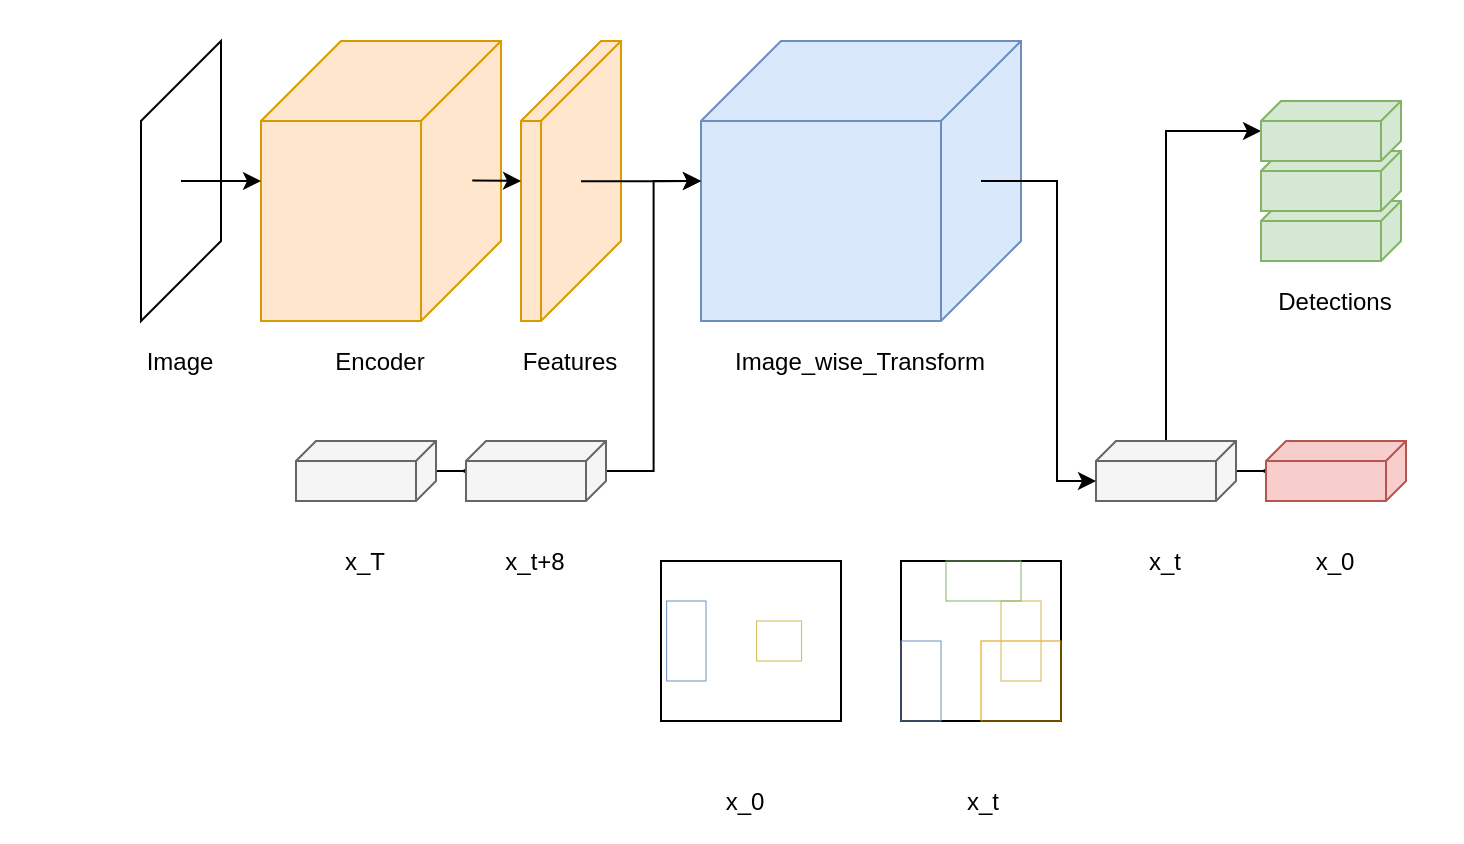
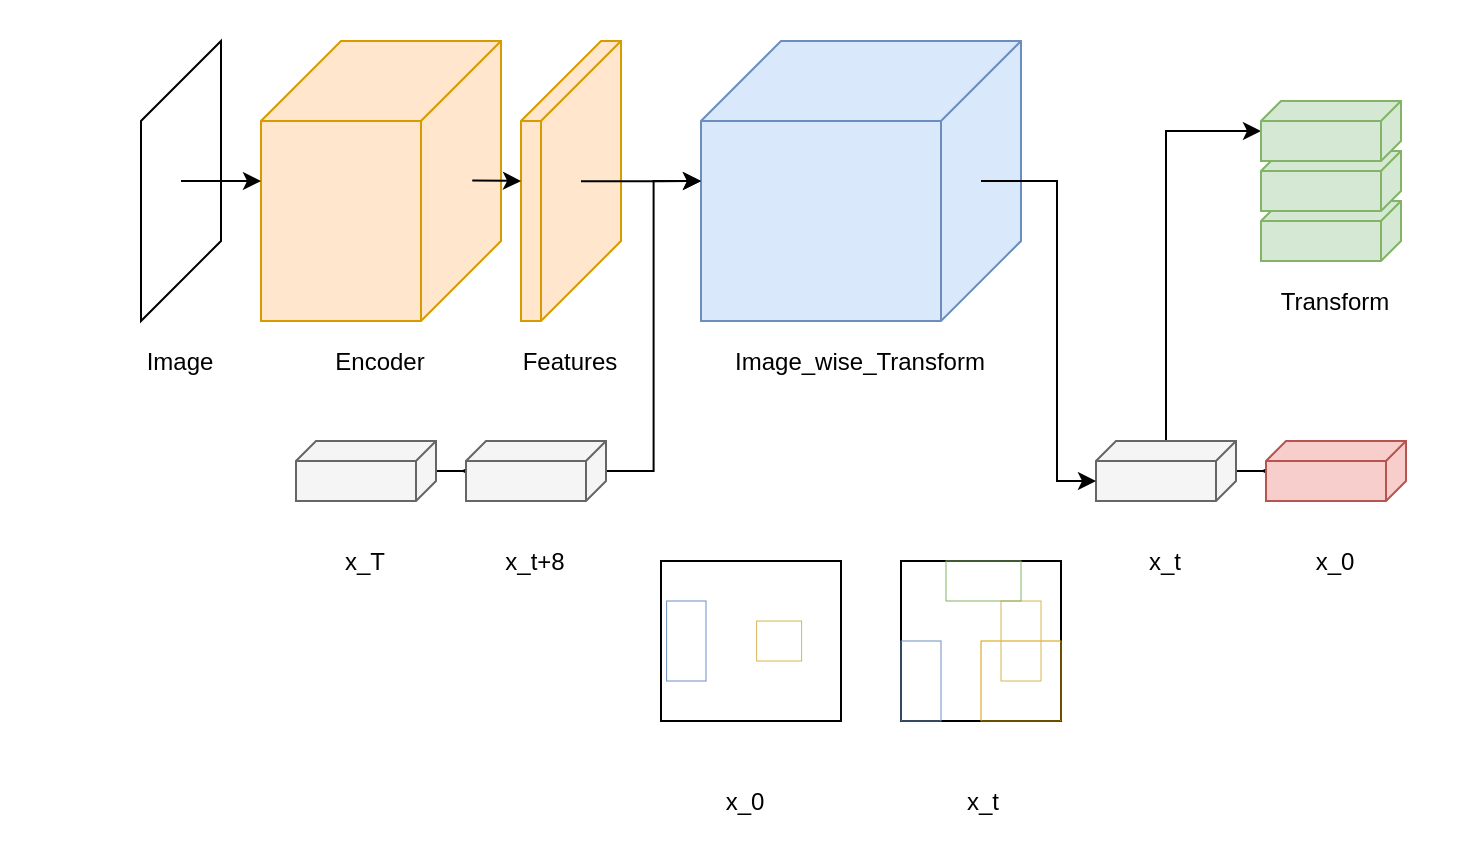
  <mxCell id="0" />
  <mxCell id="1" parent="0" />
  <mxCell id="2" value="Image" style="text;html=1;strokeColor=none;fillColor=none;align=center;verticalAlign=middle;whiteSpace=wrap;rounded=0;" parent="1" vertex="1"><mxGeometry x="69.91" y="180" width="40" as="geometry" /></mxCell>
  <mxCell id="3" value="Encoder" style="text;html=1;strokeColor=none;fillColor=none;align=center;verticalAlign=middle;whiteSpace=wrap;rounded=0;" parent="1" vertex="1"><mxGeometry x="170" y="180" width="40" as="geometry" /></mxCell>
  <mxCell id="4" value="" style="shape=cube;whiteSpace=wrap;html=1;boundedLbl=1;backgroundOutline=1;darkOpacity=0;darkOpacity2=0;size=40;flipH=1;fillColor=#ffe6cc;strokeColor=#d79b00;" parent="1" vertex="1"><mxGeometry x="130" y="20" width="120" height="140" as="geometry" /></mxCell>
  <mxCell id="5" value="" style="shape=parallelogram;perimeter=parallelogramPerimeter;whiteSpace=wrap;html=1;fixedSize=1;rotation=-90;size=40;flipH=1;fillStyle=solid;" parent="1" vertex="1"><mxGeometry x="20" y="70" width="140" height="40" as="geometry" /></mxCell>
  <mxCell id="6" value="" style="shape=cube;whiteSpace=wrap;html=1;boundedLbl=1;backgroundOutline=1;darkOpacity=0;darkOpacity2=0;size=40;flipH=1;fillColor=#ffe6cc;strokeColor=#d79b00;" parent="1" vertex="1"><mxGeometry x="260" y="20" width="50" height="140" as="geometry" /></mxCell>
  <mxCell id="7" value="Features" style="text;html=1;strokeColor=none;fillColor=none;align=center;verticalAlign=middle;whiteSpace=wrap;rounded=0;" parent="1" vertex="1"><mxGeometry x="265" y="180" width="40" as="geometry" /></mxCell>
  <mxCell id="8" value="x_t+8" style="text;html=1;strokeColor=none;fillColor=none;align=center;verticalAlign=middle;whiteSpace=wrap;rounded=0;" parent="1" vertex="1"><mxGeometry x="225" y="280" width="85" as="geometry" /></mxCell>
  <mxCell id="9" value="" style="endArrow=classic;html=1;rounded=0;exitX=0.5;exitY=0.5;exitDx=0;exitDy=0;exitPerimeter=0;" parent="1" source="5" edge="1"><mxGeometry width="50" height="50" relative="1" as="geometry"><mxPoint x="250" y="230" as="sourcePoint" /><mxPoint x="130" y="90" as="targetPoint" /></mxGeometry></mxCell>
  <mxCell id="10" value="" style="endArrow=classic;html=1;rounded=0;exitX=0.5;exitY=0.5;exitDx=0;exitDy=0;exitPerimeter=0;" parent="1" edge="1"><mxGeometry width="50" height="50" relative="1" as="geometry"><mxPoint x="235.63" y="89.71" as="sourcePoint" /><mxPoint x="260" y="90" as="targetPoint" /></mxGeometry></mxCell>
  <mxCell id="11" style="edgeStyle=orthogonalEdgeStyle;rounded=0;orthogonalLoop=1;jettySize=auto;html=1;" parent="1" source="12" edge="1"><mxGeometry relative="1" as="geometry"><mxPoint x="230" y="235" as="targetPoint" /></mxGeometry></mxCell>
  <mxCell id="12" value="" style="shape=cube;whiteSpace=wrap;html=1;boundedLbl=1;backgroundOutline=1;darkOpacity=0;darkOpacity2=0;size=10;flipH=1;fillColor=#f5f5f5;strokeColor=#666666;fontColor=#333333;" parent="1" vertex="1"><mxGeometry x="147.5" y="220" width="70" height="30" as="geometry" /></mxCell>
  <mxCell id="13" value="x_T" style="text;html=1;strokeColor=none;fillColor=none;align=center;verticalAlign=middle;whiteSpace=wrap;rounded=0;" parent="1" vertex="1"><mxGeometry x="140" y="280" width="85" as="geometry" /></mxCell>
  <mxCell id="14" value="x_0" style="text;html=1;strokeColor=none;fillColor=none;align=center;verticalAlign=middle;whiteSpace=wrap;rounded=0;" parent="1" vertex="1"><mxGeometry x="330" y="400" width="85" as="geometry" /></mxCell>
  <mxCell id="15" value="x_t" style="text;html=1;strokeColor=none;fillColor=none;align=center;verticalAlign=middle;whiteSpace=wrap;rounded=0;" parent="1" vertex="1"><mxGeometry x="449.37" y="400" width="85" as="geometry" /></mxCell>
  <mxCell id="16" value="" style="shape=cube;whiteSpace=wrap;html=1;boundedLbl=1;backgroundOutline=1;darkOpacity=0;darkOpacity2=0;size=40;flipH=1;fillColor=#dae8fc;strokeColor=#6c8ebf;" parent="1" vertex="1"><mxGeometry x="350" y="20" width="160" height="140" as="geometry" /></mxCell>
  <mxCell id="17" value="Image_wise_Transform" style="text;html=1;strokeColor=none;fillColor=none;align=center;verticalAlign=middle;whiteSpace=wrap;rounded=0;" parent="1" vertex="1"><mxGeometry x="410" y="180" width="40" as="geometry" /></mxCell>
  <mxCell id="18" value="" style="group" parent="1" vertex="1" connectable="0"><mxGeometry x="450" y="280" width="80" height="80" as="geometry" /></mxCell>
  <mxCell id="19" value="" style="rounded=0;whiteSpace=wrap;html=1;" parent="18" vertex="1"><mxGeometry width="80" height="80" as="geometry" /></mxCell>
  <mxCell id="20" value="" style="rounded=0;whiteSpace=wrap;html=1;strokeWidth=0.5;fillColor=none;strokeColor=#6c8ebf;" parent="18" vertex="1"><mxGeometry y="40" width="20" height="40" as="geometry" /></mxCell>
  <mxCell id="21" value="" style="rounded=0;whiteSpace=wrap;html=1;strokeWidth=0.5;fillColor=none;strokeColor=#d79b00;" parent="18" vertex="1"><mxGeometry x="40" y="40" width="40" height="40" as="geometry" /></mxCell>
  <mxCell id="22" value="" style="rounded=0;whiteSpace=wrap;html=1;strokeWidth=0.5;fillColor=none;strokeColor=#d6b656;" parent="18" vertex="1"><mxGeometry x="50" y="20" width="20" height="40" as="geometry" /></mxCell>
  <mxCell id="23" value="" style="rounded=0;whiteSpace=wrap;html=1;strokeWidth=0.5;fillColor=none;strokeColor=#82b366;" parent="18" vertex="1"><mxGeometry x="22.5" width="37.5" height="20" as="geometry" /></mxCell>
  <mxCell id="24" value="" style="group" parent="1" vertex="1" connectable="0"><mxGeometry x="330" y="280" width="90" height="80" as="geometry" /></mxCell>
  <mxCell id="25" value="" style="rounded=0;whiteSpace=wrap;html=1;" parent="24" vertex="1"><mxGeometry width="90" height="80" as="geometry" /></mxCell>
  <mxCell id="26" value="" style="rounded=0;whiteSpace=wrap;html=1;strokeWidth=0.5;fillColor=none;strokeColor=#6c8ebf;" parent="24" vertex="1"><mxGeometry x="2.812" y="20" width="19.688" height="40" as="geometry" /></mxCell>
  <mxCell id="27" value="" style="rounded=0;whiteSpace=wrap;html=1;strokeWidth=0.5;fillColor=none;strokeColor=#d6b656;" parent="24" vertex="1"><mxGeometry x="47.807" y="30" width="22.5" height="20" as="geometry" /></mxCell>
  <mxCell id="28" style="edgeStyle=orthogonalEdgeStyle;rounded=0;orthogonalLoop=1;jettySize=auto;html=1;entryX=1;entryY=0.5;entryDx=0;entryDy=0;entryPerimeter=0;" parent="1" source="29" target="16" edge="1"><mxGeometry relative="1" as="geometry" /></mxCell>
  <mxCell id="29" value="" style="shape=cube;whiteSpace=wrap;html=1;boundedLbl=1;backgroundOutline=1;darkOpacity=0;darkOpacity2=0;size=10;flipH=1;fillColor=#f5f5f5;strokeColor=#666666;fontColor=#333333;" parent="1" vertex="1"><mxGeometry x="232.5" y="220" width="70" height="30" as="geometry" /></mxCell>
  <mxCell id="30" value="x_0" style="text;html=1;strokeColor=none;fillColor=none;align=center;verticalAlign=middle;whiteSpace=wrap;rounded=0;" parent="1" vertex="1"><mxGeometry x="625" y="280" width="85" as="geometry" /></mxCell>
  <mxCell id="31" style="edgeStyle=orthogonalEdgeStyle;rounded=0;orthogonalLoop=1;jettySize=auto;html=1;" parent="1" source="33" edge="1"><mxGeometry relative="1" as="geometry"><mxPoint x="630" y="235" as="targetPoint" /></mxGeometry></mxCell>
  <mxCell id="32" style="edgeStyle=orthogonalEdgeStyle;rounded=0;orthogonalLoop=1;jettySize=auto;html=1;" edge="1" parent="1" source="33" target="40"><mxGeometry relative="1" as="geometry"><Array as="points"><mxPoint x="583" y="65" /></Array></mxGeometry></mxCell>
  <mxCell id="33" value="" style="shape=cube;whiteSpace=wrap;html=1;boundedLbl=1;backgroundOutline=1;darkOpacity=0;darkOpacity2=0;size=10;flipH=1;fillColor=#f5f5f5;strokeColor=#666666;fontColor=#333333;" parent="1" vertex="1"><mxGeometry x="547.5" y="220" width="70" height="30" as="geometry" /></mxCell>
  <mxCell id="34" value="x_t" style="text;html=1;strokeColor=none;fillColor=none;align=center;verticalAlign=middle;whiteSpace=wrap;rounded=0;" parent="1" vertex="1"><mxGeometry x="540" y="280" width="85" as="geometry" /></mxCell>
  <mxCell id="35" value="" style="shape=cube;whiteSpace=wrap;html=1;boundedLbl=1;backgroundOutline=1;darkOpacity=0;darkOpacity2=0;size=10;flipH=1;fillColor=#f8cecc;strokeColor=#b85450;" parent="1" vertex="1"><mxGeometry x="632.5" y="220" width="70" height="30" as="geometry" /></mxCell>
  <mxCell id="36" style="edgeStyle=orthogonalEdgeStyle;rounded=0;orthogonalLoop=1;jettySize=auto;html=1;exitX=0.4;exitY=0.501;exitDx=0;exitDy=0;exitPerimeter=0;" parent="1" source="6" edge="1"><mxGeometry relative="1" as="geometry"><mxPoint x="350" y="90" as="targetPoint" /></mxGeometry></mxCell>
  <mxCell id="37" style="edgeStyle=orthogonalEdgeStyle;rounded=0;orthogonalLoop=1;jettySize=auto;html=1;entryX=0;entryY=0;entryDx=70;entryDy=20;entryPerimeter=0;exitX=0.125;exitY=0.5;exitDx=0;exitDy=0;exitPerimeter=0;" parent="1" source="16" target="33" edge="1"><mxGeometry relative="1" as="geometry"><Array as="points"><mxPoint x="528" y="90" /><mxPoint x="528" y="240" /></Array></mxGeometry></mxCell>
  <mxCell id="38" value="" style="shape=cube;whiteSpace=wrap;html=1;boundedLbl=1;backgroundOutline=1;darkOpacity=0;darkOpacity2=0;size=10;flipH=1;fillColor=#d5e8d4;strokeColor=#82b366;" parent="1" vertex="1"><mxGeometry x="630" y="100" width="70" height="30" as="geometry" /></mxCell>
  <mxCell id="39" value="" style="shape=cube;whiteSpace=wrap;html=1;boundedLbl=1;backgroundOutline=1;darkOpacity=0;darkOpacity2=0;size=10;flipH=1;fillColor=#d5e8d4;strokeColor=#82b366;" parent="1" vertex="1"><mxGeometry x="630" y="75" width="70" height="30" as="geometry" /></mxCell>
  <mxCell id="40" value="" style="shape=cube;whiteSpace=wrap;html=1;boundedLbl=1;backgroundOutline=1;darkOpacity=0;darkOpacity2=0;size=10;flipH=1;fillColor=#d5e8d4;strokeColor=#82b366;" parent="1" vertex="1"><mxGeometry x="630" y="50" width="70" height="30" as="geometry" /></mxCell>
- <mxCell id="41" value="Detections" style="text;html=1;strokeColor=none;fillColor=none;align=center;verticalAlign=middle;whiteSpace=wrap;rounded=0;" parent="1" vertex="1"><mxGeometry x="625" y="150" width="85" as="geometry" /></mxCell>
+ <mxCell id="41" value="Transform" style="text;html=1;strokeColor=none;fillColor=none;align=center;verticalAlign=middle;whiteSpace=wrap;rounded=0;" parent="1" vertex="1"><mxGeometry x="625" y="150" width="85" as="geometry" /></mxCell>
